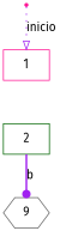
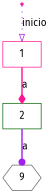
  digraph {
    fontname="Fira Sans"
    rankdir=TB
    node [color=deeppink fontname="Fira Sans" shape=box]
    edge [color=purple fontname="Fira Sans" style=bold]
    n1 [color=gray40 label=9 shape=hexagon]
    qi [shape=point]
    1
    2 [color=darkgreen]
    qi -> 1 [arrowhead=onormal label=inicio style=dotted]
-   2 -> n1 [arrowhead=dot label=b]
+   1 -> 2 [arrowhead=diamond color=deeppink label=a]
+   2 -> n1 [arrowhead=dot label=a]
  }
